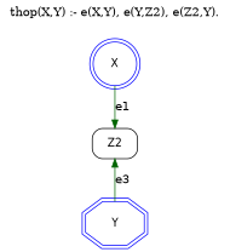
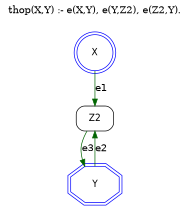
  strict digraph {
    label="thop(X,Y) :- e(X,Y), e(Y,Z2), e(Z2,Y)."
    labelloc=t
    rankdir=TB
    node [color=blue fontname="Helvetica-Narrow" style=solid]
    edge [color=darkgreen fontname=helvetica]
    X [height=0.61111 shape=doublecircle width=0.61111]
    Z2 [height=0.5 shape=box style=rounded width=0.75 color=""]
    Y [height=0.61111 shape=doubleoctagon width=0.86111]
    X -> Z2 [label=e1]
-   Y -> Z2 [label=e3]
+   Z2 -> Y [label=e3]
+   Y -> Z2 [label=e2]
  }
